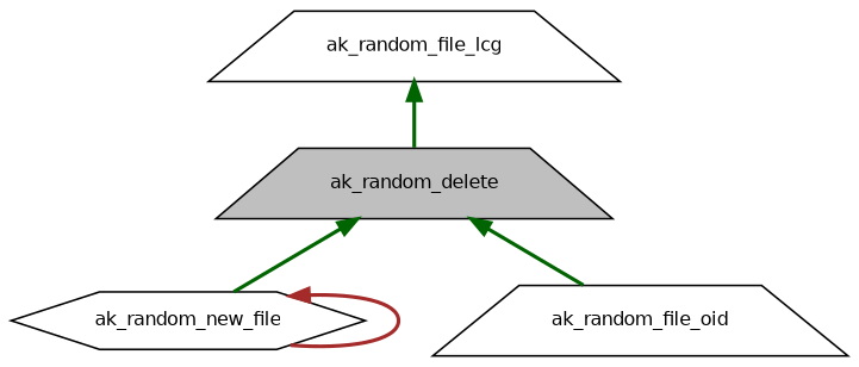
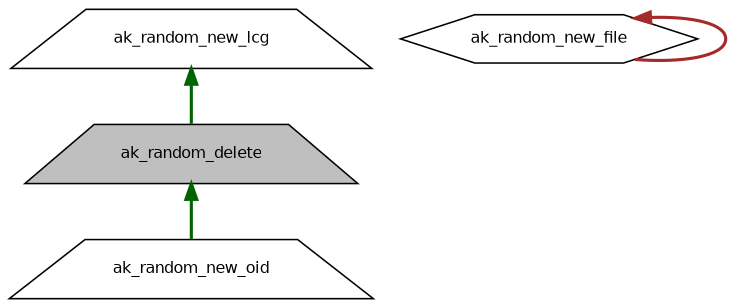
  digraph {
    rankdir=TB
    node [color=black fillcolor=white fontname=Helvetica fontsize=10 shape=trapezium style=filled]
    edge [color=darkgreen dir=back fontname=Helvetica fontsize=10 labelfontname=Helvetica labelfontsize=10 style=bold]
    n1 [fillcolor=grey75 fontcolor=black height=0.2 label=ak_random_delete width=0.4]
    n2 [height=0.2 label=ak_random_new_file shape=hexagon width=0.4]
-   n3 [height=0.2 label=ak_random_file_oid width=0.4]
-   n4 [height=0.2 label=ak_random_file_lcg width=0.4]
-   n1 -> n2
+   n3 [height=0.2 label=ak_random_new_oid width=0.4]
+   n4 [height=0.2 label=ak_random_new_lcg width=0.4]
    n1 -> n3
    n2 -> n2 [color=brown]
    n4 -> n1
  }
